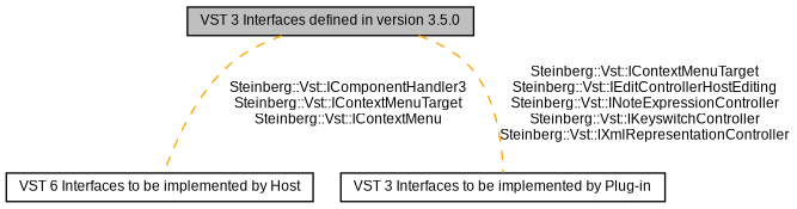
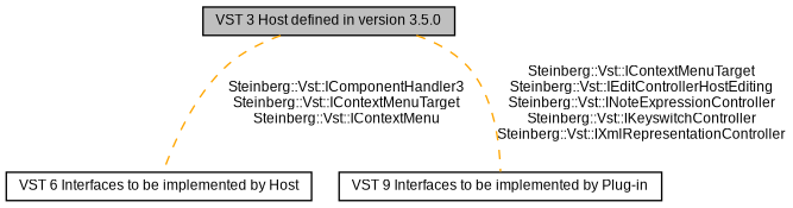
  digraph {
    rankdir=TB
    node [color=black fontname=Arial fontsize=9 shape=record]
    edge [color=orange dir=none fontname=Arial fontsize=9 labelfontname=Arial labelfontsize=9 shape=plaintext style=dashed]
    n1 [height=0.2 label="VST 6 Interfaces to be implemented by Host" width=0.4]
-   n2 [height=0.2 label="VST 3 Interfaces to be implemented by Plug-in" width=0.4]
-   n3 [fillcolor=grey75 fontcolor=black height=0.2 label="VST 3 Interfaces defined in version 3.5.0" style=filled width=0.4]
+   n2 [height=0.2 label="VST 9 Interfaces to be implemented by Plug-in" width=0.4]
+   n3 [fillcolor=grey75 fontcolor=black height=0.2 label="VST 3 Host defined in version 3.5.0" style=filled width=0.4]
    n3 -> n1 [label="Steinberg::Vst::IComponentHandler3\nSteinberg::Vst::IContextMenuTarget\nSteinberg::Vst::IContextMenu"]
    n3 -> n2 [label="Steinberg::Vst::IContextMenuTarget\nSteinberg::Vst::IEditControllerHostEditing\nSteinberg::Vst::INoteExpressionController\nSteinberg::Vst::IKeyswitchController\nSteinberg::Vst::IXmlRepresentationController"]
  }
